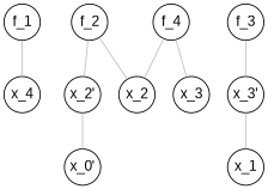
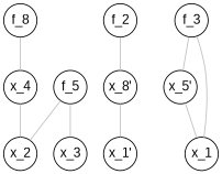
  graph {
    fontname="Liberation Sans"
    node [fixedsize=1 fontname="Liberation Sans" shape=circle]
    edge [color=gray fontname="Liberation Sans"]
-   f_1
+   f_1 [label=f_8]
    x_4
    f_2
-   "x_2'"
+   "x_2'" [label="x_8'"]
    x_2
-   "x_1'" [label="x_0'"]
+   "x_1'"
    f_3
-   "x_3'"
+   "x_3'" [label="x_5'"]
    x_1
-   f_4
+   f_4 [label=f_5]
    x_3
    f_1 -- x_4
    f_2 -- "x_2'"
-   f_2 -- x_2
+   x_4 -- x_2
    "x_2'" -- "x_1'"
    f_3 -- "x_3'"
+   f_3 -- x_1
    "x_3'" -- x_1
    f_4 -- x_2
    f_4 -- x_3
  }
